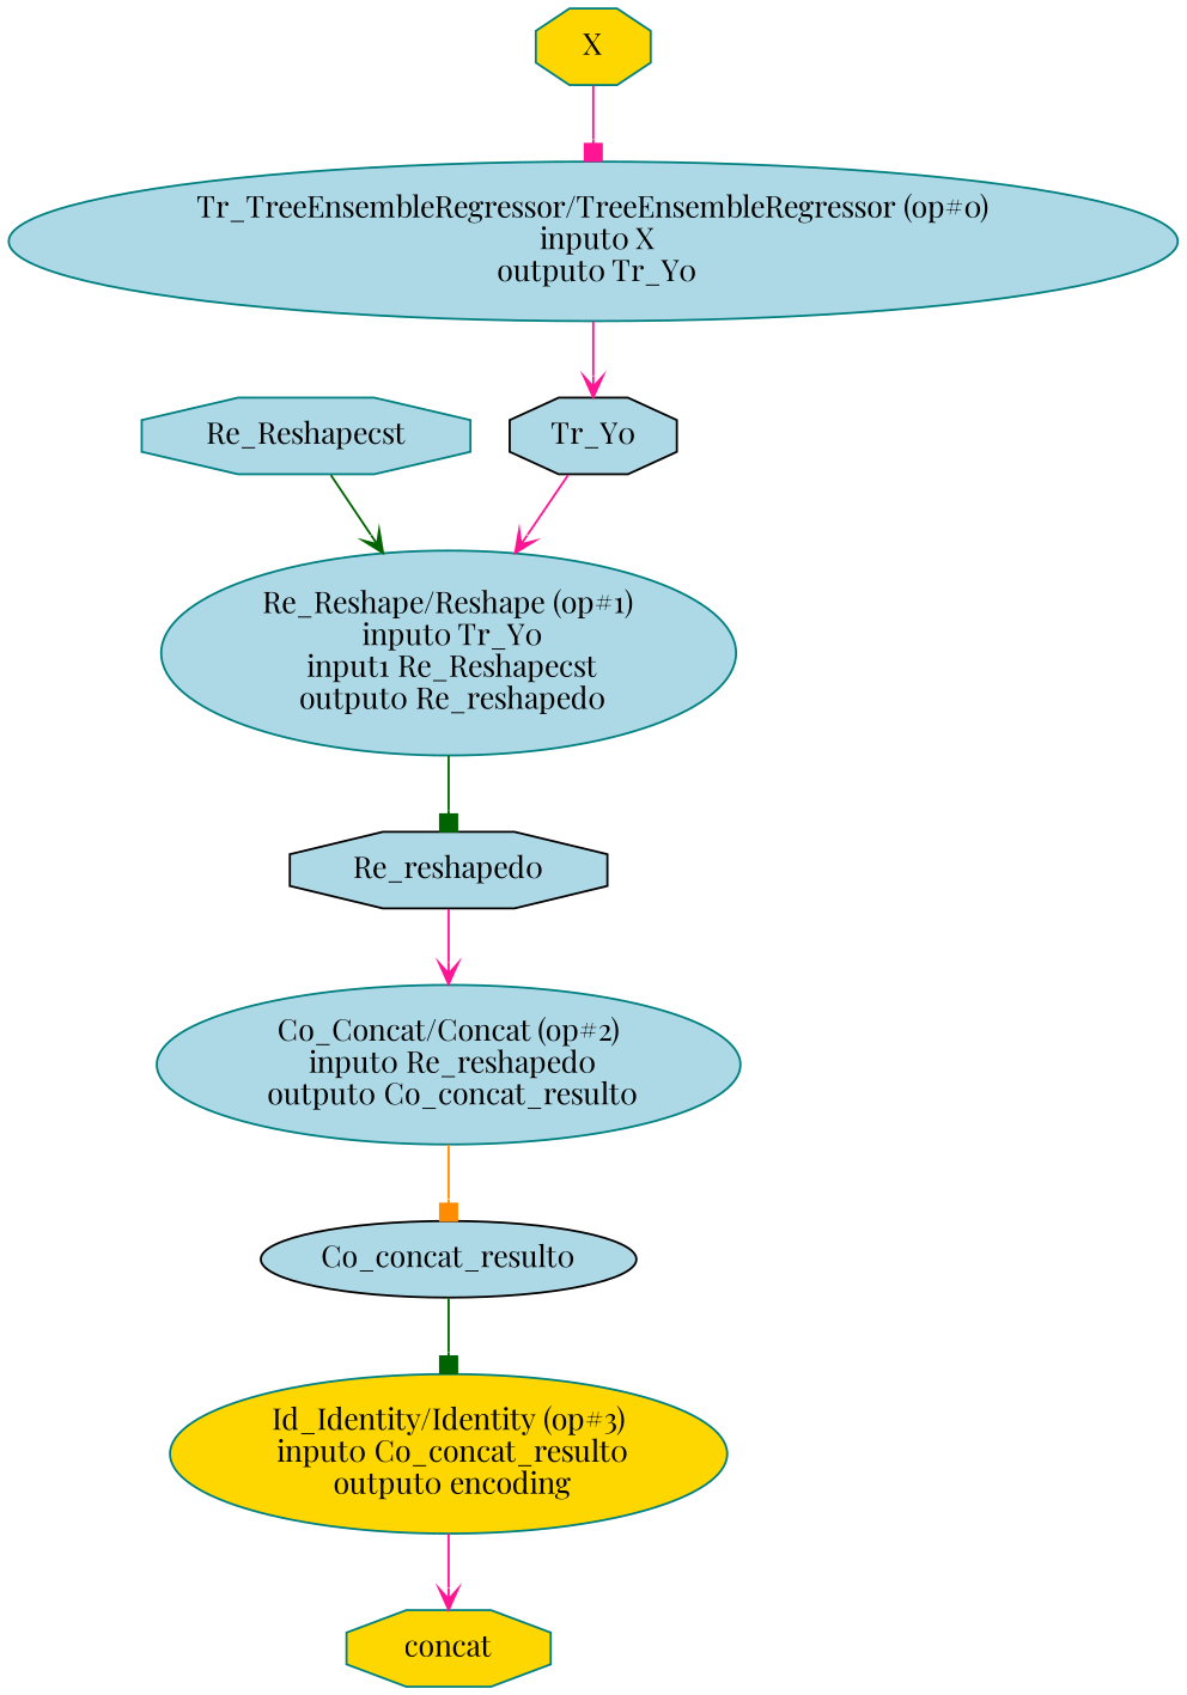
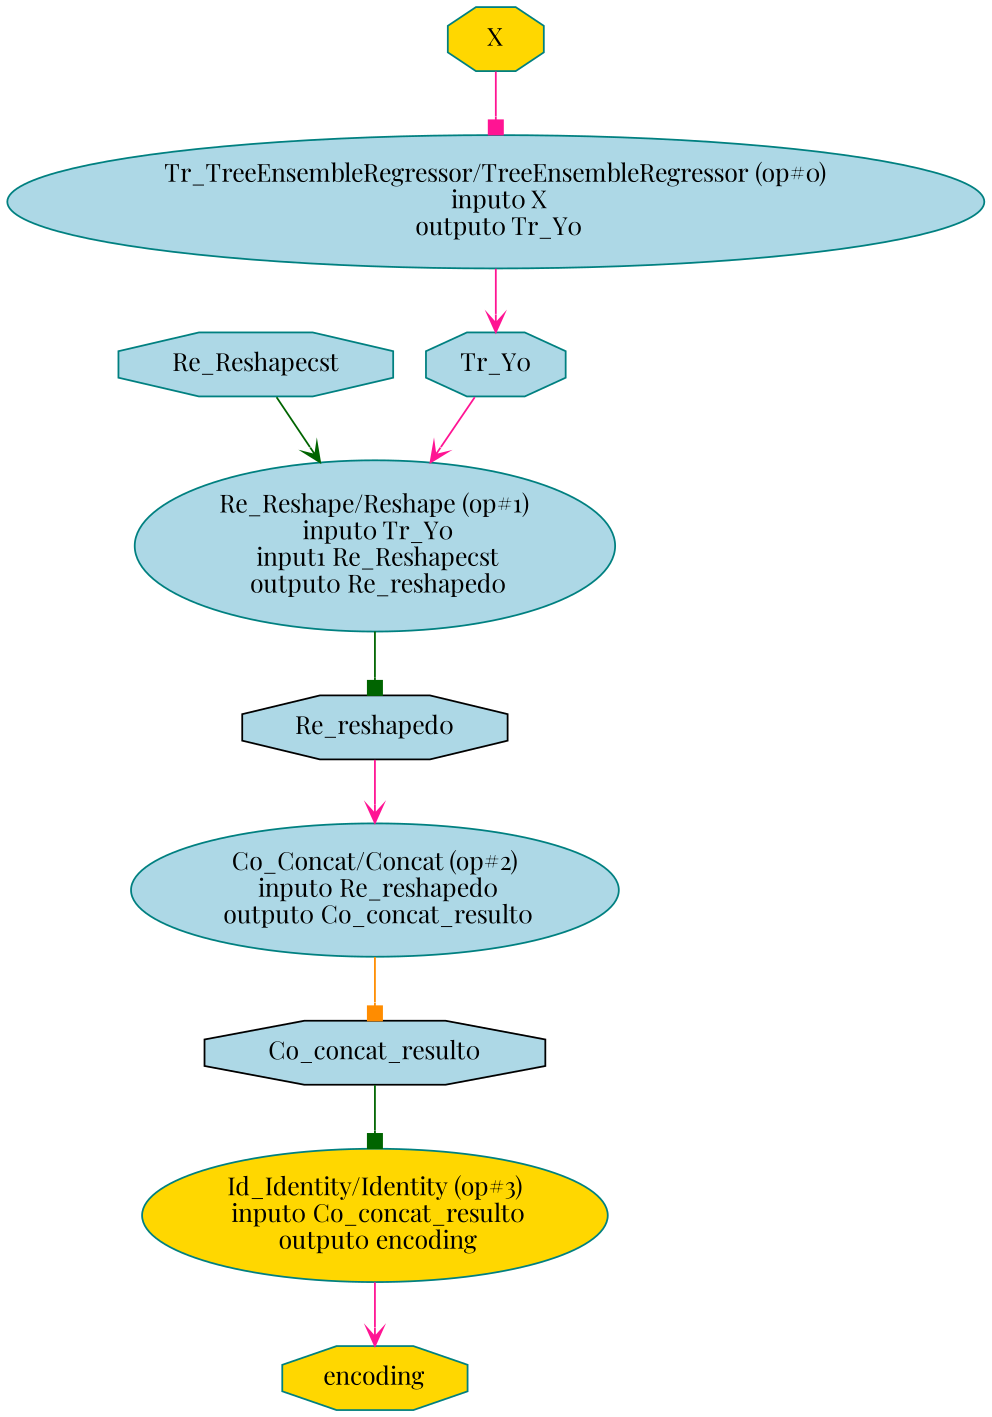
  digraph {
    fontname="Playfair Display"
    rankdir=TB
    node [color=teal fillcolor=lightblue fontname="Playfair Display" style=filled shape=octagon]
    edge [arrowhead=vee color=deeppink fontname="Playfair Display"]
    "Tr_TreeEnsembleRegressor/TreeEnsembleRegressor (op#0)\n input0 X\n output0 Tr_Y0" [height=1.041 width=6.9925 shape=""]
-   n2 [color=black height=0.5 label=Tr_Y0 width=1.0552]
+   n2 [height=0.5 label=Tr_Y0 width=1.0552]
    "Re_Reshape/Reshape (op#1)\n input0 Tr_Y0\n input1 Re_Reshapecst\n output0 Re_reshaped0" [height=1.3356 width=3.5748 shape=""]
    n4 [color=black height=0.5 label=Re_reshaped0 width=1.8955]
    n5 [fillcolor=gold height=0.5 label=X width=0.75]
    "Co_Concat/Concat (op#2)\n input0 Re_reshaped0\n output0 Co_concat_result0" [height=1.041 width=3.398 shape=""]
-   n7 [color=black height=0.5 label=Co_concat_result0 shape=ellipse width=2.4036]
+   n7 [color=black height=0.5 label=Co_concat_result0 width=2.4036]
    n8 [height=0.5 label=Re_Reshapecst width=2.0323]
    "Id_Identity/Identity (op#3)\n input0 Co_concat_result0\n output0 encoding" [fillcolor=gold height=1.041 width=3.2605 shape=""]
-   n10 [fillcolor=gold height=0.5 label=concat width=1.3288]
+   n10 [fillcolor=gold height=0.5 label=encoding width=1.3288]
    "Tr_TreeEnsembleRegressor/TreeEnsembleRegressor (op#0)\n input0 X\n output0 Tr_Y0" -> n2
    n2 -> "Re_Reshape/Reshape (op#1)\n input0 Tr_Y0\n input1 Re_Reshapecst\n output0 Re_reshaped0"
    "Re_Reshape/Reshape (op#1)\n input0 Tr_Y0\n input1 Re_Reshapecst\n output0 Re_reshaped0" -> n4 [arrowhead=box color=darkgreen]
    n4 -> "Co_Concat/Concat (op#2)\n input0 Re_reshaped0\n output0 Co_concat_result0"
    n5 -> "Tr_TreeEnsembleRegressor/TreeEnsembleRegressor (op#0)\n input0 X\n output0 Tr_Y0" [arrowhead=box]
    "Co_Concat/Concat (op#2)\n input0 Re_reshaped0\n output0 Co_concat_result0" -> n7 [arrowhead=box color=darkorange]
    n7 -> "Id_Identity/Identity (op#3)\n input0 Co_concat_result0\n output0 encoding" [arrowhead=box color=darkgreen]
    n8 -> "Re_Reshape/Reshape (op#1)\n input0 Tr_Y0\n input1 Re_Reshapecst\n output0 Re_reshaped0" [color=darkgreen]
    "Id_Identity/Identity (op#3)\n input0 Co_concat_result0\n output0 encoding" -> n10
  }
